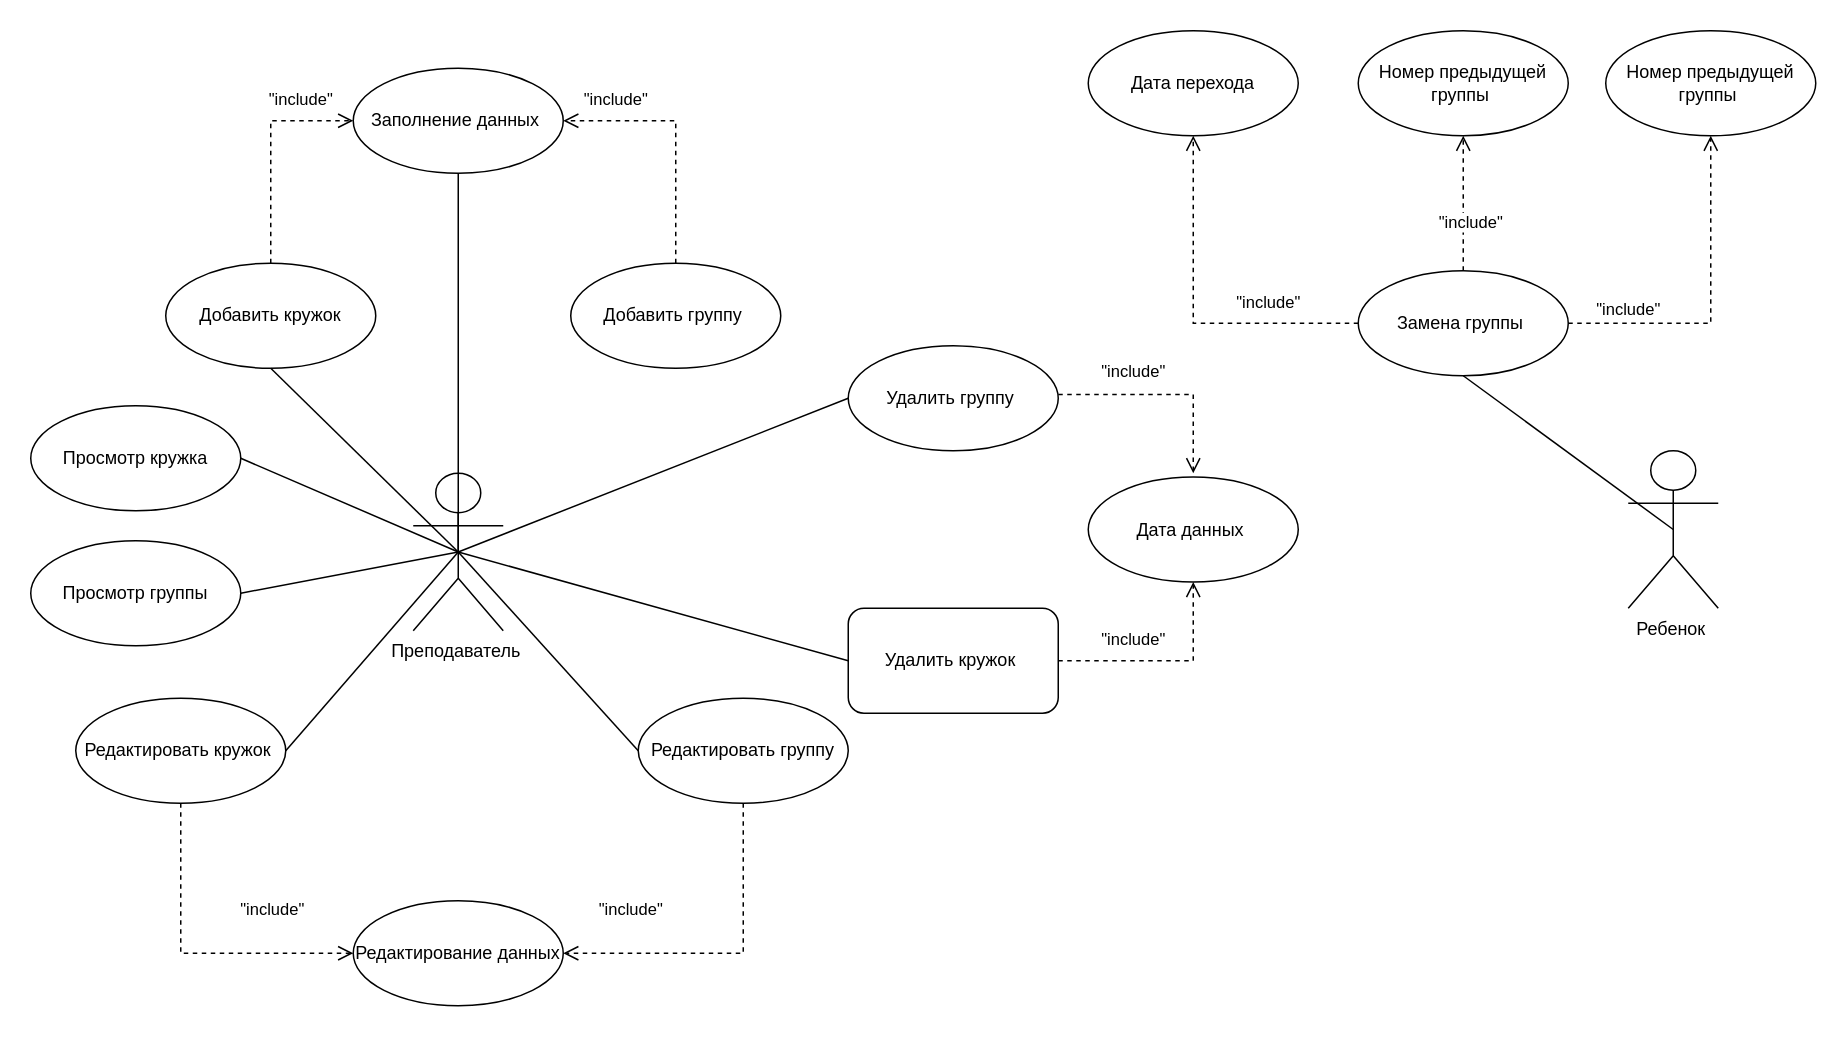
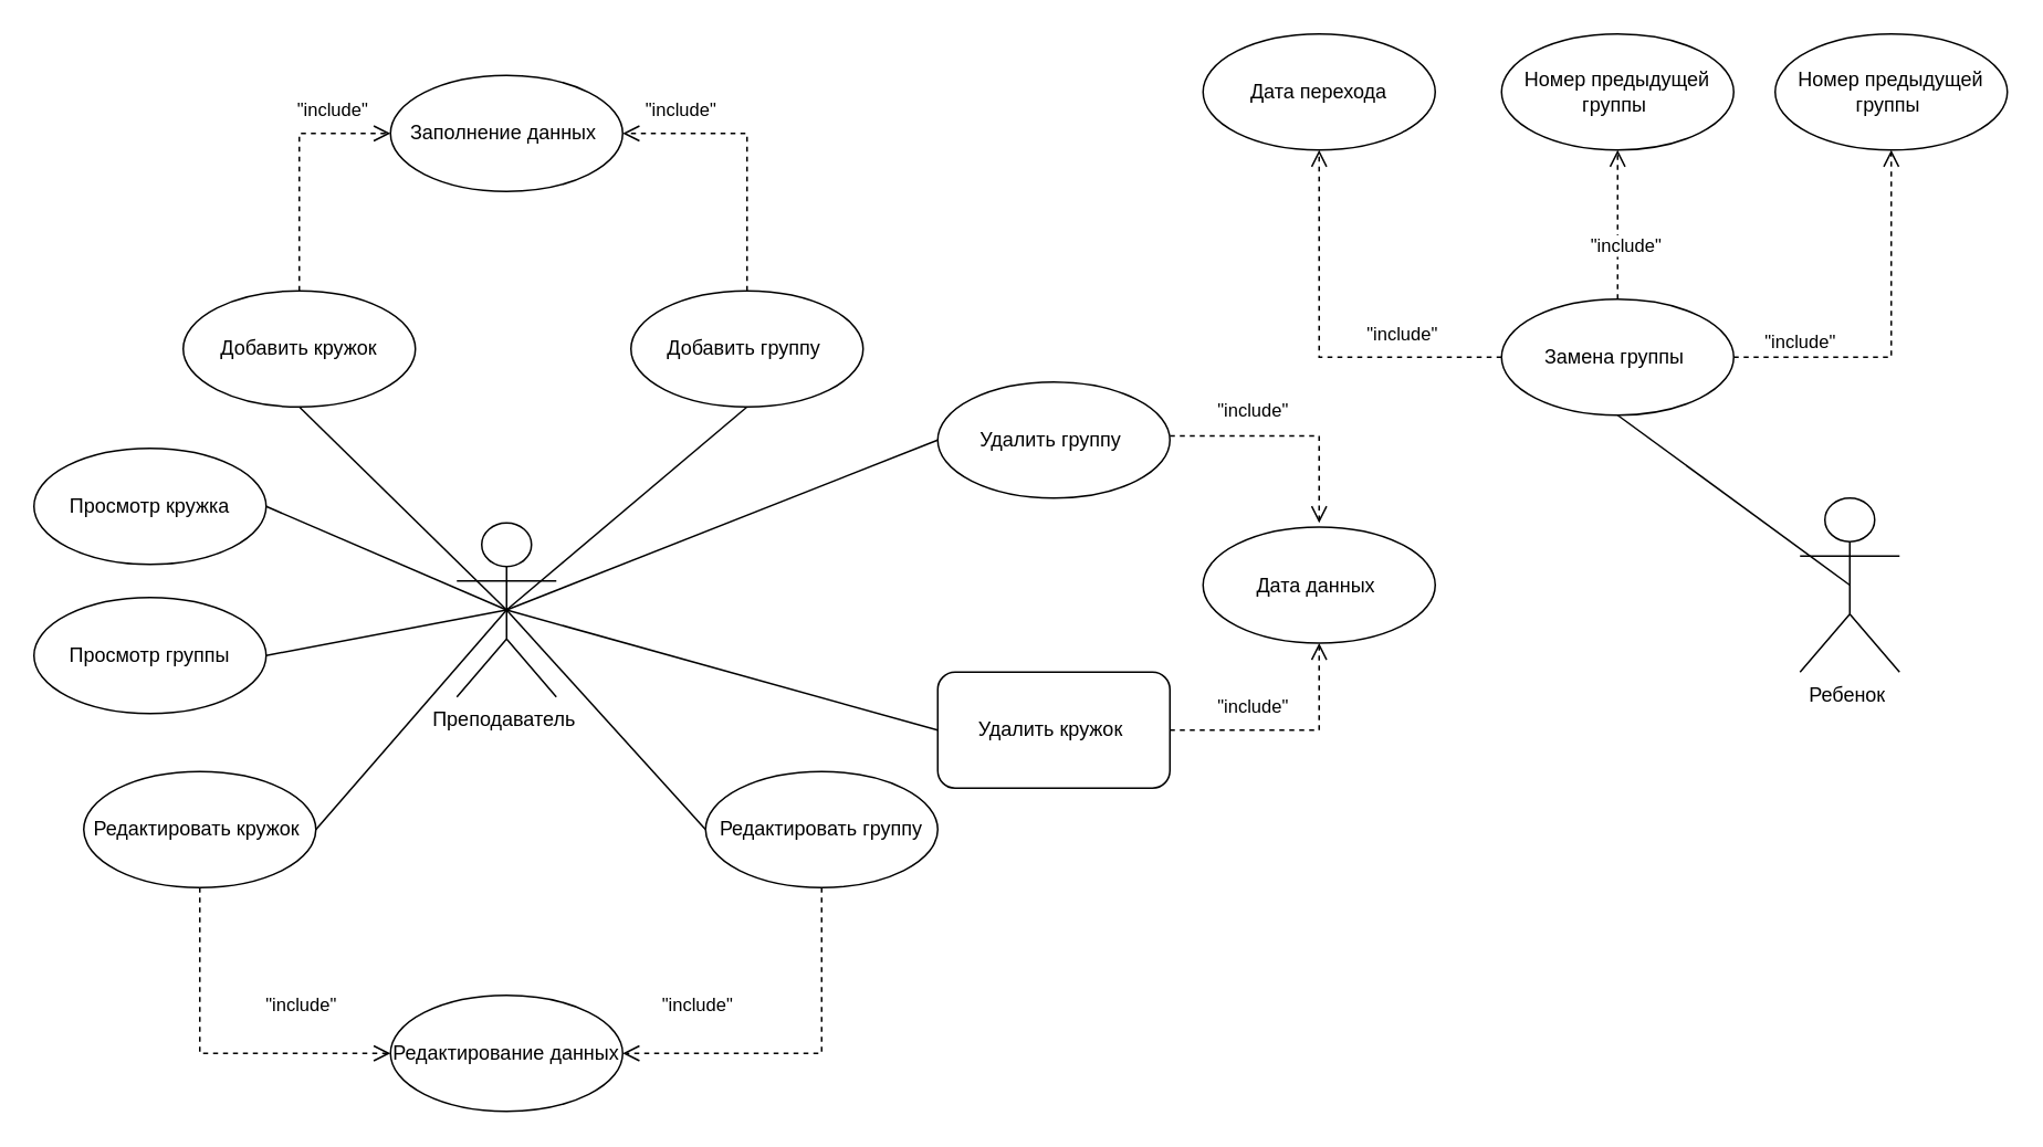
  <mxCell id="0" />
  <mxCell id="1" parent="0" />
  <mxCell id="2" value="Преподаватель&amp;nbsp;" style="shape=umlActor;verticalLabelPosition=bottom;verticalAlign=top;html=1;fontStyle=0" parent="1" vertex="1" name="Actor"><mxGeometry x="275" y="315" width="60" height="105" as="geometry" /></mxCell>
  <mxCell id="3" value="Ребенок&amp;nbsp;" style="shape=umlActor;verticalLabelPosition=bottom;verticalAlign=top;html=1;" parent="1" vertex="1" name="Actor"><mxGeometry x="1085" y="300" width="60" height="105" as="geometry" /></mxCell>
  <mxCell id="4" value="Добавить группу&amp;nbsp;" style="ellipse;whiteSpace=wrap;html=1;" parent="1" vertex="1" name="Use Case"><mxGeometry x="380" y="175" width="140" height="70" as="geometry" /></mxCell>
- <mxCell id="5" value="" style="endArrow=none;html=1;rounded=0;exitX=0.5;exitY=0.5;exitDx=0;exitDy=0;exitPerimeter=0;" parent="1" source="2" target="19" edge="1" name="LineA"><mxGeometry width="50" height="50" relative="1" as="geometry"><mxPoint x="590" y="440" as="sourcePoint" /><mxPoint x="640" y="390" as="targetPoint" /></mxGeometry></mxCell>
+ <mxCell id="5" value="" style="endArrow=none;html=1;rounded=0;exitX=0.5;exitY=0.5;exitDx=0;exitDy=0;exitPerimeter=0;entryX=0.5;entryY=1;entryDx=0;entryDy=0;" parent="1" source="2" target="4" edge="1" name="LineA"><mxGeometry width="50" height="50" relative="1" as="geometry"><mxPoint x="590" y="440" as="sourcePoint" /><mxPoint x="640" y="390" as="targetPoint" /></mxGeometry></mxCell>
  <mxCell id="6" value="Удалить группу&amp;nbsp;" style="ellipse;whiteSpace=wrap;html=1;" parent="1" vertex="1" name="Use Case"><mxGeometry x="565" y="230" width="140" height="70" as="geometry" /></mxCell>
  <mxCell id="7" value="Редактировать группу" style="ellipse;whiteSpace=wrap;html=1;" parent="1" vertex="1" name="Use Case"><mxGeometry x="425" y="465" width="140" height="70" as="geometry" /></mxCell>
  <mxCell id="8" value="Добавить кружок" style="ellipse;whiteSpace=wrap;html=1;" parent="1" vertex="1" name="Use Case"><mxGeometry x="110" y="175" width="140" height="70" as="geometry" /></mxCell>
  <mxCell id="9" value="Редактировать кружок&amp;nbsp;" style="ellipse;whiteSpace=wrap;html=1;" parent="1" vertex="1" name="Use Case"><mxGeometry x="50" y="465" width="140" height="70" as="geometry" /></mxCell>
  <mxCell id="10" value="Удалить кружок&amp;nbsp;" style="whiteSpace=wrap;html=1;rounded=1;" parent="1" vertex="1" name="Use Case"><mxGeometry x="565" y="405" width="140" height="70" as="geometry" /></mxCell>
  <mxCell id="11" value="" style="endArrow=none;html=1;rounded=0;exitX=0.5;exitY=0.5;exitDx=0;exitDy=0;exitPerimeter=0;entryX=1;entryY=0.5;entryDx=0;entryDy=0;" parent="1" source="2" target="9" edge="1"><mxGeometry width="50" height="50" relative="1" as="geometry"><mxPoint x="590" y="455" as="sourcePoint" /><mxPoint x="590" y="375" as="targetPoint" /></mxGeometry></mxCell>
  <mxCell id="12" value="" style="endArrow=none;html=1;rounded=0;exitX=0.5;exitY=0.5;exitDx=0;exitDy=0;exitPerimeter=0;entryX=0.5;entryY=1;entryDx=0;entryDy=0;" parent="1" source="2" target="8" edge="1"><mxGeometry width="50" height="50" relative="1" as="geometry"><mxPoint x="590" y="455" as="sourcePoint" /><mxPoint x="590" y="375" as="targetPoint" /></mxGeometry></mxCell>
  <mxCell id="13" value="" style="endArrow=none;html=1;rounded=0;exitX=0.5;exitY=0.5;exitDx=0;exitDy=0;exitPerimeter=0;entryX=0;entryY=0.5;entryDx=0;entryDy=0;" parent="1" source="2" target="10" edge="1"><mxGeometry width="50" height="50" relative="1" as="geometry"><mxPoint x="590" y="455" as="sourcePoint" /><mxPoint x="590" y="375" as="targetPoint" /></mxGeometry></mxCell>
  <mxCell id="14" value="" style="endArrow=none;html=1;rounded=0;exitX=0.5;exitY=0.5;exitDx=0;exitDy=0;exitPerimeter=0;entryX=0;entryY=0.5;entryDx=0;entryDy=0;" parent="1" source="2" target="7" edge="1"><mxGeometry width="50" height="50" relative="1" as="geometry"><mxPoint x="590" y="455" as="sourcePoint" /><mxPoint x="590" y="375" as="targetPoint" /></mxGeometry></mxCell>
  <mxCell id="15" value="" style="endArrow=none;html=1;rounded=0;exitX=0.5;exitY=0.5;exitDx=0;exitDy=0;exitPerimeter=0;entryX=0;entryY=0.5;entryDx=0;entryDy=0;" parent="1" source="2" target="6" edge="1" name="LineA"><mxGeometry width="50" height="50" relative="1" as="geometry"><mxPoint x="575" y="440" as="sourcePoint" /><mxPoint x="625" y="390" as="targetPoint" /></mxGeometry></mxCell>
  <mxCell id="16" value="Редактирование данных" style="ellipse;whiteSpace=wrap;html=1;" parent="1" vertex="1" name="Use Case"><mxGeometry x="235" y="600" width="140" height="70" as="geometry" /></mxCell>
  <mxCell id="17" value="&quot;include&quot;" style="html=1;verticalAlign=bottom;endArrow=open;dashed=1;endSize=8;rounded=0;exitX=0.5;exitY=1;exitDx=0;exitDy=0;entryX=0;entryY=0.5;entryDx=0;entryDy=0;" parent="1" source="9" target="16" edge="1"><mxGeometry x="0.5" y="20" relative="1" as="geometry"><mxPoint x="640" y="405" as="sourcePoint" /><mxPoint x="560" y="405" as="targetPoint" /><Array as="points"><mxPoint x="120" y="635" /></Array><mxPoint as="offset" /></mxGeometry></mxCell>
  <mxCell id="18" value="&quot;include&quot;" style="html=1;verticalAlign=bottom;endArrow=open;dashed=1;endSize=8;rounded=0;exitX=0.5;exitY=1;exitDx=0;exitDy=0;entryX=1;entryY=0.5;entryDx=0;entryDy=0;" parent="1" source="7" target="16" edge="1"><mxGeometry x="0.59" y="-20" relative="1" as="geometry"><mxPoint x="130" y="545" as="sourcePoint" /><mxPoint x="340" y="610" as="targetPoint" /><Array as="points"><mxPoint x="495" y="635" /></Array><mxPoint as="offset" /></mxGeometry></mxCell>
  <mxCell id="19" value="Заполнение данных&amp;nbsp;" style="ellipse;whiteSpace=wrap;html=1;" parent="1" vertex="1" name="Use Case"><mxGeometry x="235" y="45" width="140" height="70" as="geometry" /></mxCell>
  <mxCell id="20" value="&quot;include&quot;" style="html=1;verticalAlign=bottom;endArrow=open;dashed=1;endSize=8;rounded=0;exitX=0.5;exitY=0;exitDx=0;exitDy=0;entryX=0;entryY=0.5;entryDx=0;entryDy=0;" parent="1" source="8" edge="1"><mxGeometry x="0.267" y="-21" relative="1" as="geometry"><mxPoint x="190" y="175" as="sourcePoint" /><mxPoint x="235" y="80" as="targetPoint" /><Array as="points"><mxPoint x="180" y="80" /></Array><mxPoint x="20" y="-26" as="offset" /></mxGeometry></mxCell>
  <mxCell id="21" value="&quot;include&quot;" style="html=1;verticalAlign=bottom;endArrow=open;dashed=1;endSize=8;rounded=0;exitX=0.5;exitY=0;exitDx=0;exitDy=0;entryX=1;entryY=0.5;entryDx=0;entryDy=0;" parent="1" source="4" target="19" edge="1"><mxGeometry x="0.588" y="-5" relative="1" as="geometry"><mxPoint x="640" y="420" as="sourcePoint" /><mxPoint x="560" y="420" as="targetPoint" /><Array as="points"><mxPoint x="450" y="80" /></Array><mxPoint as="offset" /></mxGeometry></mxCell>
  <mxCell id="22" value="Просмотр кружка" style="ellipse;whiteSpace=wrap;html=1;" parent="1" vertex="1" name="Use Case"><mxGeometry x="20" y="270" width="140" height="70" as="geometry" /></mxCell>
  <mxCell id="23" value="Просмотр группы" style="ellipse;whiteSpace=wrap;html=1;" parent="1" vertex="1" name="Use Case"><mxGeometry x="20" y="360" width="140" height="70" as="geometry" /></mxCell>
  <mxCell id="24" value="" style="endArrow=none;html=1;rounded=0;entryX=1;entryY=0.5;entryDx=0;entryDy=0;exitX=0.5;exitY=0.5;exitDx=0;exitDy=0;exitPerimeter=0;" parent="1" source="2" target="22" edge="1"><mxGeometry width="50" height="50" relative="1" as="geometry"><mxPoint x="305" y="375" as="sourcePoint" /><mxPoint x="410" y="270" as="targetPoint" /></mxGeometry></mxCell>
  <mxCell id="25" value="" style="endArrow=none;html=1;rounded=0;entryX=1;entryY=0.5;entryDx=0;entryDy=0;exitX=0.5;exitY=0.5;exitDx=0;exitDy=0;exitPerimeter=0;" parent="1" source="2" target="23" edge="1"><mxGeometry width="50" height="50" relative="1" as="geometry"><mxPoint x="305" y="375" as="sourcePoint" /><mxPoint x="410" y="270" as="targetPoint" /></mxGeometry></mxCell>
  <mxCell id="26" value="Дата данных&amp;nbsp;" style="ellipse;whiteSpace=wrap;html=1;" parent="1" vertex="1" name="Use Case"><mxGeometry x="725" y="317.5" width="140" height="70" as="geometry" /></mxCell>
  <mxCell id="27" value="&quot;include&quot;" style="html=1;verticalAlign=bottom;endArrow=open;dashed=1;endSize=8;rounded=0;exitX=1;exitY=0.5;exitDx=0;exitDy=0;entryX=0.5;entryY=0;entryDx=0;entryDy=0;" parent="1" edge="1"><mxGeometry x="-0.298" y="8" relative="1" as="geometry"><mxPoint x="705" y="262.5" as="sourcePoint" /><mxPoint x="795" y="315" as="targetPoint" /><Array as="points"><mxPoint x="795" y="262.5" /></Array><mxPoint y="1" as="offset" /></mxGeometry></mxCell>
  <mxCell id="28" value="&quot;include&quot;" style="html=1;verticalAlign=bottom;endArrow=open;dashed=1;endSize=8;rounded=0;exitX=1;exitY=0.5;exitDx=0;exitDy=0;entryX=0.5;entryY=1;entryDx=0;entryDy=0;" parent="1" source="10" target="26" edge="1"><mxGeometry x="-0.298" y="5" relative="1" as="geometry"><mxPoint x="640" y="360" as="sourcePoint" /><mxPoint x="560" y="360" as="targetPoint" /><Array as="points"><mxPoint x="795" y="440" /></Array><mxPoint as="offset" /></mxGeometry></mxCell>
  <mxCell id="29" value="Замена группы&amp;nbsp;" style="ellipse;whiteSpace=wrap;html=1;" parent="1" vertex="1" name="Use Case"><mxGeometry x="905" y="180" width="140" height="70" as="geometry" /></mxCell>
  <mxCell id="30" value="" style="endArrow=none;html=1;rounded=0;entryX=0.5;entryY=0.5;entryDx=0;entryDy=0;entryPerimeter=0;exitX=0.5;exitY=1;exitDx=0;exitDy=0;" parent="1" source="29" target="3" edge="1"><mxGeometry width="50" height="50" relative="1" as="geometry"><mxPoint x="590" y="290" as="sourcePoint" /><mxPoint x="590" y="210" as="targetPoint" /></mxGeometry></mxCell>
  <mxCell id="31" value="Дата перехода" style="ellipse;whiteSpace=wrap;html=1;" parent="1" vertex="1" name="Use Case"><mxGeometry x="725" y="20" width="140" height="70" as="geometry" /></mxCell>
  <mxCell id="32" value="Номер предыдущей группы&amp;nbsp;" style="ellipse;whiteSpace=wrap;html=1;" parent="1" vertex="1" name="Use Case"><mxGeometry x="905" y="20" width="140" height="70" as="geometry" /></mxCell>
  <mxCell id="33" value="Номер предыдущей группы&amp;nbsp;" style="ellipse;whiteSpace=wrap;html=1;" parent="1" vertex="1" name="Use Case"><mxGeometry x="1070" y="20" width="140" height="70" as="geometry" /></mxCell>
  <mxCell id="34" value="&quot;include&quot;" style="html=1;verticalAlign=bottom;endArrow=open;dashed=1;endSize=8;rounded=0;exitX=0;exitY=0.5;exitDx=0;exitDy=0;entryX=0.5;entryY=1;entryDx=0;entryDy=0;" parent="1" source="29" target="31" edge="1"><mxGeometry x="-0.489" y="-5" relative="1" as="geometry"><mxPoint x="505" y="545" as="sourcePoint" /><mxPoint x="385" y="645" as="targetPoint" /><Array as="points"><mxPoint x="795" y="215" /></Array><mxPoint as="offset" /></mxGeometry></mxCell>
  <mxCell id="35" value="&quot;include&quot;" style="html=1;verticalAlign=bottom;endArrow=open;dashed=1;endSize=8;rounded=0;exitX=1;exitY=0.5;exitDx=0;exitDy=0;entryX=0.5;entryY=1;entryDx=0;entryDy=0;" parent="1" source="29" target="33" edge="1"><mxGeometry x="-0.636" relative="1" as="geometry"><mxPoint x="915" y="225" as="sourcePoint" /><mxPoint x="805" y="100" as="targetPoint" /><Array as="points"><mxPoint x="1140" y="215" /></Array><mxPoint as="offset" /></mxGeometry></mxCell>
  <mxCell id="36" value="&quot;include&quot;" style="html=1;verticalAlign=bottom;endArrow=open;dashed=1;endSize=8;rounded=0;exitX=0.5;exitY=0;exitDx=0;exitDy=0;entryX=0.5;entryY=1;entryDx=0;entryDy=0;" parent="1" source="29" target="32" edge="1"><mxGeometry x="-0.489" y="-5" relative="1" as="geometry"><mxPoint x="925" y="235" as="sourcePoint" /><mxPoint x="815" y="110" as="targetPoint" /><Array as="points" /><mxPoint as="offset" /></mxGeometry></mxCell>
